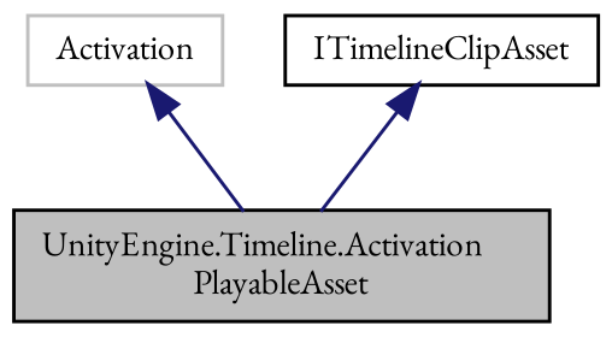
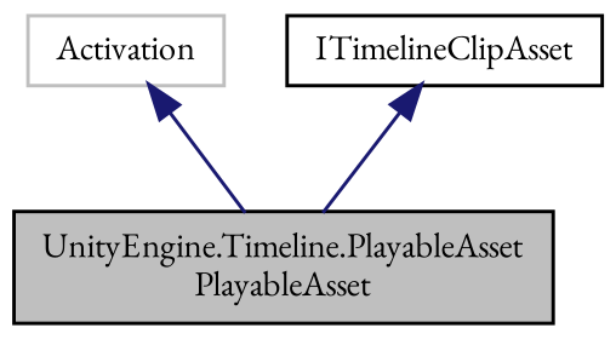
  digraph {
    fontname="EB Garamond"
    node [color=black fillcolor=white fontname="EB Garamond" fontsize=10 shape=record style=filled]
    edge [color=midnightblue dir=back fontname="EB Garamond" fontsize=10 labelfontname=Helvetica labelfontsize=10 style=solid]
-   n1 [fillcolor=grey75 fontcolor=black height=0.2 label="UnityEngine.Timeline.Activation\lPlayableAsset" width=0.4]
+   n1 [fillcolor=grey75 fontcolor=black height=0.2 label="UnityEngine.Timeline.PlayableAsset\lPlayableAsset" width=0.4]
    n2 [color=grey75 height=0.2 label=Activation width=0.4]
    n3 [height=0.2 label=ITimelineClipAsset width=0.4]
    n2 -> n1
    n3 -> n1
  }
